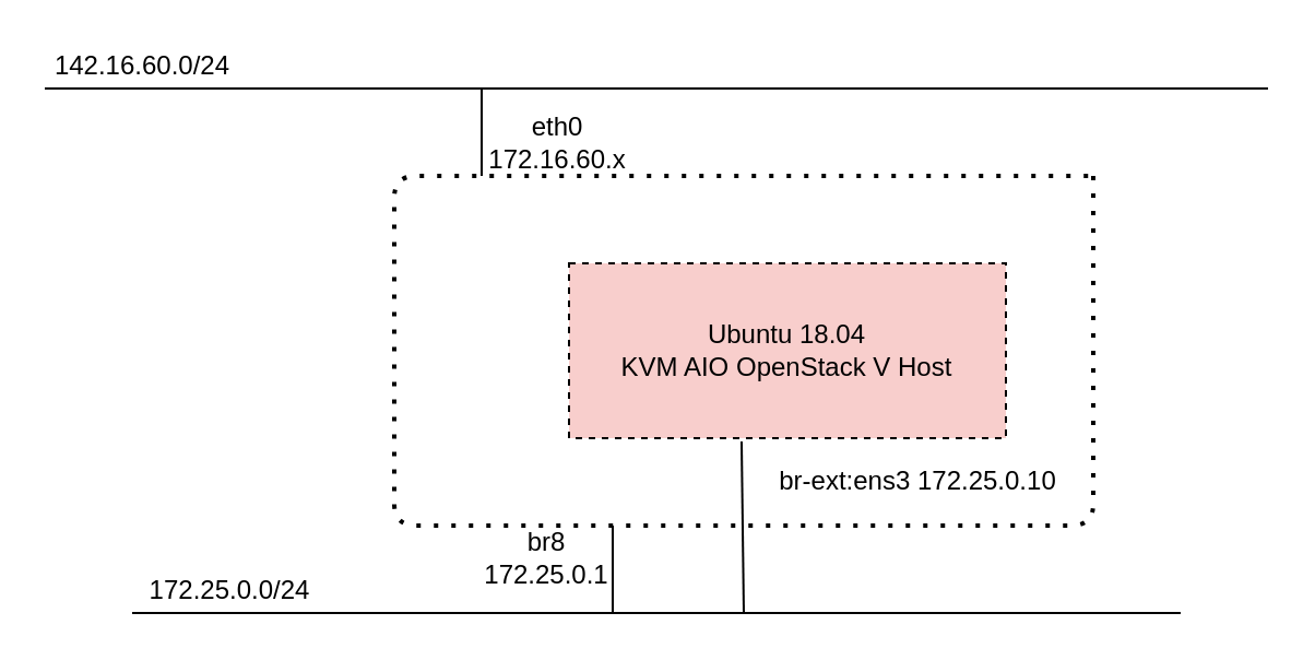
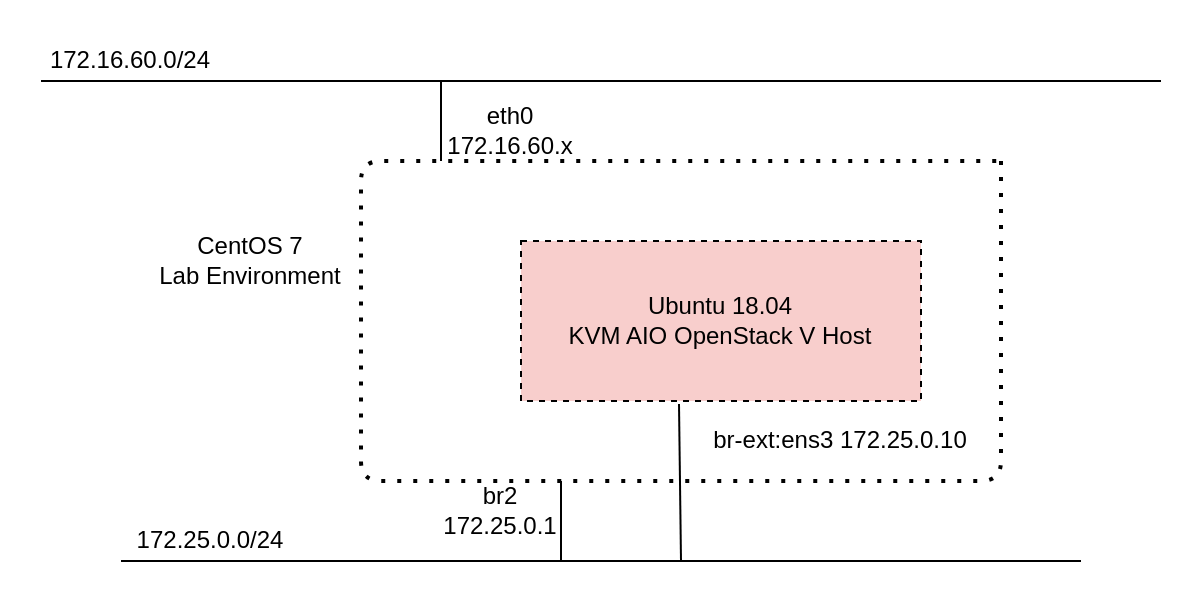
  <mxCell id="0" />
  <mxCell id="1" parent="0" />
  <mxCell id="2" value="" style="endArrow=none;html=1;" parent="1" edge="1"><mxGeometry width="50" height="50" relative="1" as="geometry"><mxPoint x="20" y="40" as="sourcePoint" /><mxPoint x="580" y="40" as="targetPoint" /></mxGeometry></mxCell>
  <mxCell id="3" value="" style="endArrow=none;html=1;exitX=0;exitY=1;exitDx=0;exitDy=0;" parent="1" source="14" edge="1"><mxGeometry width="50" height="50" relative="1" as="geometry"><mxPoint x="80" y="280" as="sourcePoint" /><mxPoint x="540" y="280" as="targetPoint" /></mxGeometry></mxCell>
- <mxCell id="4" value="142.16.60.0/24" style="text;html=1;strokeColor=none;fillColor=none;align=center;verticalAlign=middle;whiteSpace=wrap;rounded=0;" parent="1" vertex="1"><mxGeometry x="20" y="20" width="90" height="20" as="geometry" /></mxCell>
+ <mxCell id="4" value="172.16.60.0/24" style="text;html=1;strokeColor=none;fillColor=none;align=center;verticalAlign=middle;whiteSpace=wrap;rounded=0;" parent="1" vertex="1"><mxGeometry x="20" y="20" width="90" height="20" as="geometry" /></mxCell>
  <mxCell id="5" value="Ubuntu 18.04&lt;br&gt;KVM AIO OpenStack V Host" style="rounded=0;whiteSpace=wrap;html=1;fillColor=#F8CECC;dashed=1;" parent="1" vertex="1"><mxGeometry x="260" y="120" width="200" height="80" as="geometry" /></mxCell>
  <mxCell id="6" value="" style="endArrow=none;html=1;exitX=0.395;exitY=1.019;exitDx=0;exitDy=0;exitPerimeter=0;" parent="1" source="5" edge="1"><mxGeometry width="50" height="50" relative="1" as="geometry"><mxPoint x="340" y="230" as="sourcePoint" /><mxPoint x="340" y="280" as="targetPoint" /></mxGeometry></mxCell>
  <mxCell id="7" value="br-ext:ens3&amp;nbsp;172.25.0.10" style="text;html=1;strokeColor=none;fillColor=none;align=center;verticalAlign=middle;whiteSpace=wrap;rounded=0;" parent="1" vertex="1"><mxGeometry x="350" y="210" width="140" height="20" as="geometry" /></mxCell>
  <mxCell id="8" value="" style="endArrow=none;dashed=1;html=1;dashPattern=1 3;strokeWidth=2;" parent="1" edge="1"><mxGeometry width="50" height="50" relative="1" as="geometry"><mxPoint x="500" y="80" as="sourcePoint" /><mxPoint x="500" y="80" as="targetPoint" /><Array as="points"><mxPoint x="500" y="240" /><mxPoint x="180" y="240" /><mxPoint x="180" y="80" /></Array></mxGeometry></mxCell>
  <mxCell id="9" value="" style="endArrow=none;html=1;" parent="1" edge="1"><mxGeometry width="50" height="50" relative="1" as="geometry"><mxPoint x="220" y="80" as="sourcePoint" /><mxPoint x="220" y="40" as="targetPoint" /></mxGeometry></mxCell>
  <mxCell id="10" value="eth0&lt;br&gt;172.16.60.x" style="text;html=1;strokeColor=none;fillColor=none;align=center;verticalAlign=middle;whiteSpace=wrap;rounded=0;" parent="1" vertex="1"><mxGeometry x="220" y="50" width="70" height="30" as="geometry" /></mxCell>
+ <mxCell id="11" value="CentOS 7&lt;br&gt;Lab Environment" style="text;html=1;strokeColor=none;fillColor=none;align=center;verticalAlign=middle;whiteSpace=wrap;rounded=0;" parent="1" vertex="1"><mxGeometry x="70" y="120" width="110" height="20" as="geometry" /></mxCell>
  <mxCell id="12" value="" style="endArrow=none;html=1;" parent="1" edge="1"><mxGeometry width="50" height="50" relative="1" as="geometry"><mxPoint x="280" y="280" as="sourcePoint" /><mxPoint x="280" y="240" as="targetPoint" /></mxGeometry></mxCell>
- <mxCell id="13" value="br8&lt;br&gt;172.25.0.1" style="text;html=1;strokeColor=none;fillColor=none;align=center;verticalAlign=middle;whiteSpace=wrap;rounded=0;" parent="1" vertex="1"><mxGeometry x="220" y="240" width="60" height="30" as="geometry" /></mxCell>
+ <mxCell id="13" value="br2&lt;br&gt;172.25.0.1" style="text;html=1;strokeColor=none;fillColor=none;align=center;verticalAlign=middle;whiteSpace=wrap;rounded=0;" parent="1" vertex="1"><mxGeometry x="220" y="240" width="60" height="30" as="geometry" /></mxCell>
  <mxCell id="14" value="172.25.0.0/24" style="text;html=1;strokeColor=none;fillColor=none;align=center;verticalAlign=middle;whiteSpace=wrap;rounded=0;" parent="1" vertex="1"><mxGeometry x="60" y="260" width="90" height="20" as="geometry" /></mxCell>
